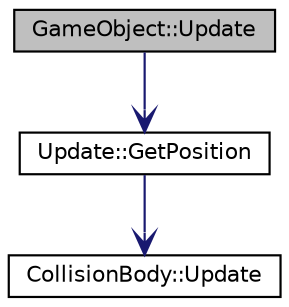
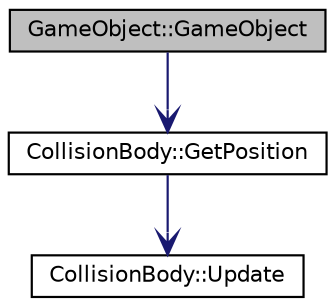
  digraph {
    rankdir=TB
    node [color=black fillcolor=white fontname=Helvetica fontsize=10 shape=record style=filled]
    edge [arrowhead=vee color=midnightblue fontname=Helvetica fontsize=10 labelfontname=Helvetica labelfontsize=10 style=solid]
-   n1 [fillcolor=grey75 fontcolor=black height=0.2 label="GameObject::Update" width=0.4]
-   n2 [height=0.2 label="Update::GetPosition" width=0.4]
+   n1 [fillcolor=grey75 fontcolor=black height=0.2 label="GameObject::GameObject" width=0.4]
+   n2 [height=0.2 label="CollisionBody::GetPosition" width=0.4]
    n3 [height=0.2 label="CollisionBody::Update" width=0.4]
    n1 -> n2
    n2 -> n3
  }
